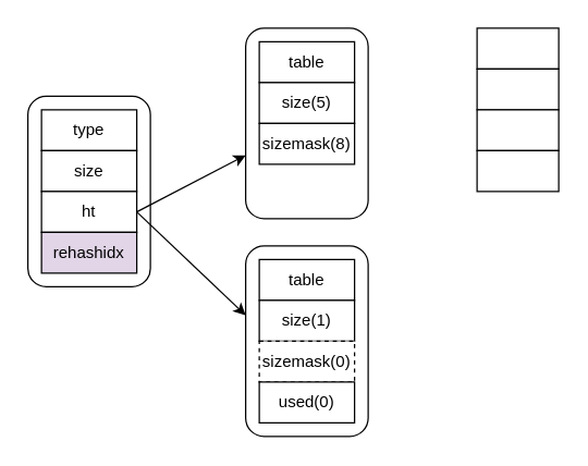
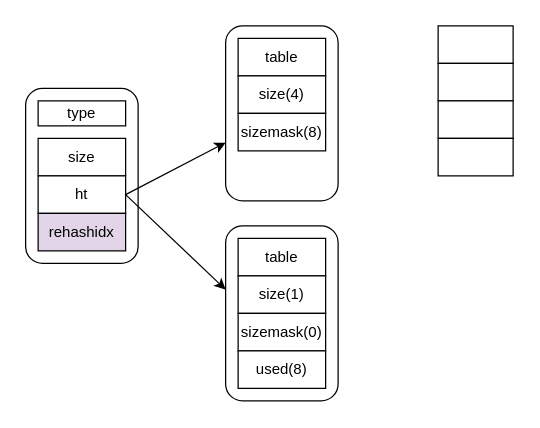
  <mxCell id="0" />
  <mxCell id="1" parent="0" />
  <mxCell id="2" value="" style="rounded=1;whiteSpace=wrap;html=1;" vertex="1" parent="1"><mxGeometry x="20" y="70" width="90" height="140" as="geometry" /></mxCell>
- <mxCell id="3" value="type" style="rounded=0;whiteSpace=wrap;html=1;" vertex="1" parent="1"><mxGeometry x="30" y="80" width="70" height="30" as="geometry" /></mxCell>
+ <mxCell id="3" value="type" style="rounded=0;whiteSpace=wrap;html=1;" vertex="1" parent="1"><mxGeometry x="30" y="80" width="70" height="20" as="geometry" /></mxCell>
  <mxCell id="4" value="size" style="rounded=0;whiteSpace=wrap;html=1;" vertex="1" parent="1"><mxGeometry x="30" y="110" width="70" height="30" as="geometry" /></mxCell>
  <mxCell id="5" style="rounded=0;orthogonalLoop=1;jettySize=auto;html=1;exitX=1;exitY=0.5;exitDx=0;exitDy=0;" edge="1" parent="1" source="6" target="8"><mxGeometry relative="1" as="geometry" /></mxCell>
  <mxCell id="6" value="ht" style="rounded=0;whiteSpace=wrap;html=1;" vertex="1" parent="1"><mxGeometry x="30" y="140" width="70" height="30" as="geometry" /></mxCell>
  <mxCell id="7" value="rehashidx" style="rounded=0;whiteSpace=wrap;html=1;fillColor=#e1d5e7;" vertex="1" parent="1"><mxGeometry x="30" y="170" width="70" height="30" as="geometry" /></mxCell>
  <mxCell id="8" value="" style="rounded=1;whiteSpace=wrap;html=1;" vertex="1" parent="1"><mxGeometry x="180" y="20" width="90" height="140" as="geometry" /></mxCell>
  <mxCell id="9" value="table" style="rounded=0;whiteSpace=wrap;html=1;" vertex="1" parent="1"><mxGeometry x="190" y="30" width="70" height="30" as="geometry" /></mxCell>
- <mxCell id="10" value="size(5)" style="rounded=0;whiteSpace=wrap;html=1;" vertex="1" parent="1"><mxGeometry x="190" y="60" width="70" height="30" as="geometry" /></mxCell>
+ <mxCell id="10" value="size(4)" style="rounded=0;whiteSpace=wrap;html=1;" vertex="1" parent="1"><mxGeometry x="190" y="60" width="70" height="30" as="geometry" /></mxCell>
  <mxCell id="11" value="sizemask(8)" style="rounded=0;whiteSpace=wrap;html=1;" vertex="1" parent="1"><mxGeometry x="190" y="90" width="70" height="30" as="geometry" /></mxCell>
  <mxCell id="12" value="" style="rounded=1;whiteSpace=wrap;html=1;" vertex="1" parent="1"><mxGeometry x="180" y="180" width="90" height="140" as="geometry" /></mxCell>
  <mxCell id="13" value="table" style="rounded=0;whiteSpace=wrap;html=1;" vertex="1" parent="1"><mxGeometry x="190" y="190" width="70" height="30" as="geometry" /></mxCell>
  <mxCell id="14" value="size(1)" style="rounded=0;whiteSpace=wrap;html=1;" vertex="1" parent="1"><mxGeometry x="190" y="220" width="70" height="30" as="geometry" /></mxCell>
- <mxCell id="15" value="sizemask(0)" style="rounded=0;whiteSpace=wrap;html=1;dashed=1;" vertex="1" parent="1"><mxGeometry x="190" y="250" width="70" height="30" as="geometry" /></mxCell>
- <mxCell id="16" value="used(0)" style="rounded=0;whiteSpace=wrap;html=1;" vertex="1" parent="1"><mxGeometry x="190" y="280" width="70" height="30" as="geometry" /></mxCell>
+ <mxCell id="15" value="sizemask(0)" style="rounded=0;whiteSpace=wrap;html=1;" vertex="1" parent="1"><mxGeometry x="190" y="250" width="70" height="30" as="geometry" /></mxCell>
+ <mxCell id="16" value="used(8)" style="rounded=0;whiteSpace=wrap;html=1;" vertex="1" parent="1"><mxGeometry x="190" y="280" width="70" height="30" as="geometry" /></mxCell>
  <mxCell id="17" style="rounded=0;orthogonalLoop=1;jettySize=auto;html=1;entryX=0;entryY=0.364;entryDx=0;entryDy=0;entryPerimeter=0;exitX=1;exitY=0.5;exitDx=0;exitDy=0;" edge="1" parent="1" source="6" target="12"><mxGeometry relative="1" as="geometry" /></mxCell>
  <mxCell id="18" value="" style="rounded=0;whiteSpace=wrap;html=1;" vertex="1" parent="1"><mxGeometry x="350" y="20" width="60" height="30" as="geometry" /></mxCell>
  <mxCell id="19" value="" style="rounded=0;whiteSpace=wrap;html=1;" vertex="1" parent="1"><mxGeometry x="350" y="50" width="60" height="30" as="geometry" /></mxCell>
  <mxCell id="20" value="" style="rounded=0;whiteSpace=wrap;html=1;" vertex="1" parent="1"><mxGeometry x="350" y="80" width="60" height="30" as="geometry" /></mxCell>
  <mxCell id="21" value="" style="rounded=0;whiteSpace=wrap;html=1;" vertex="1" parent="1"><mxGeometry x="350" y="110" width="60" height="30" as="geometry" /></mxCell>
